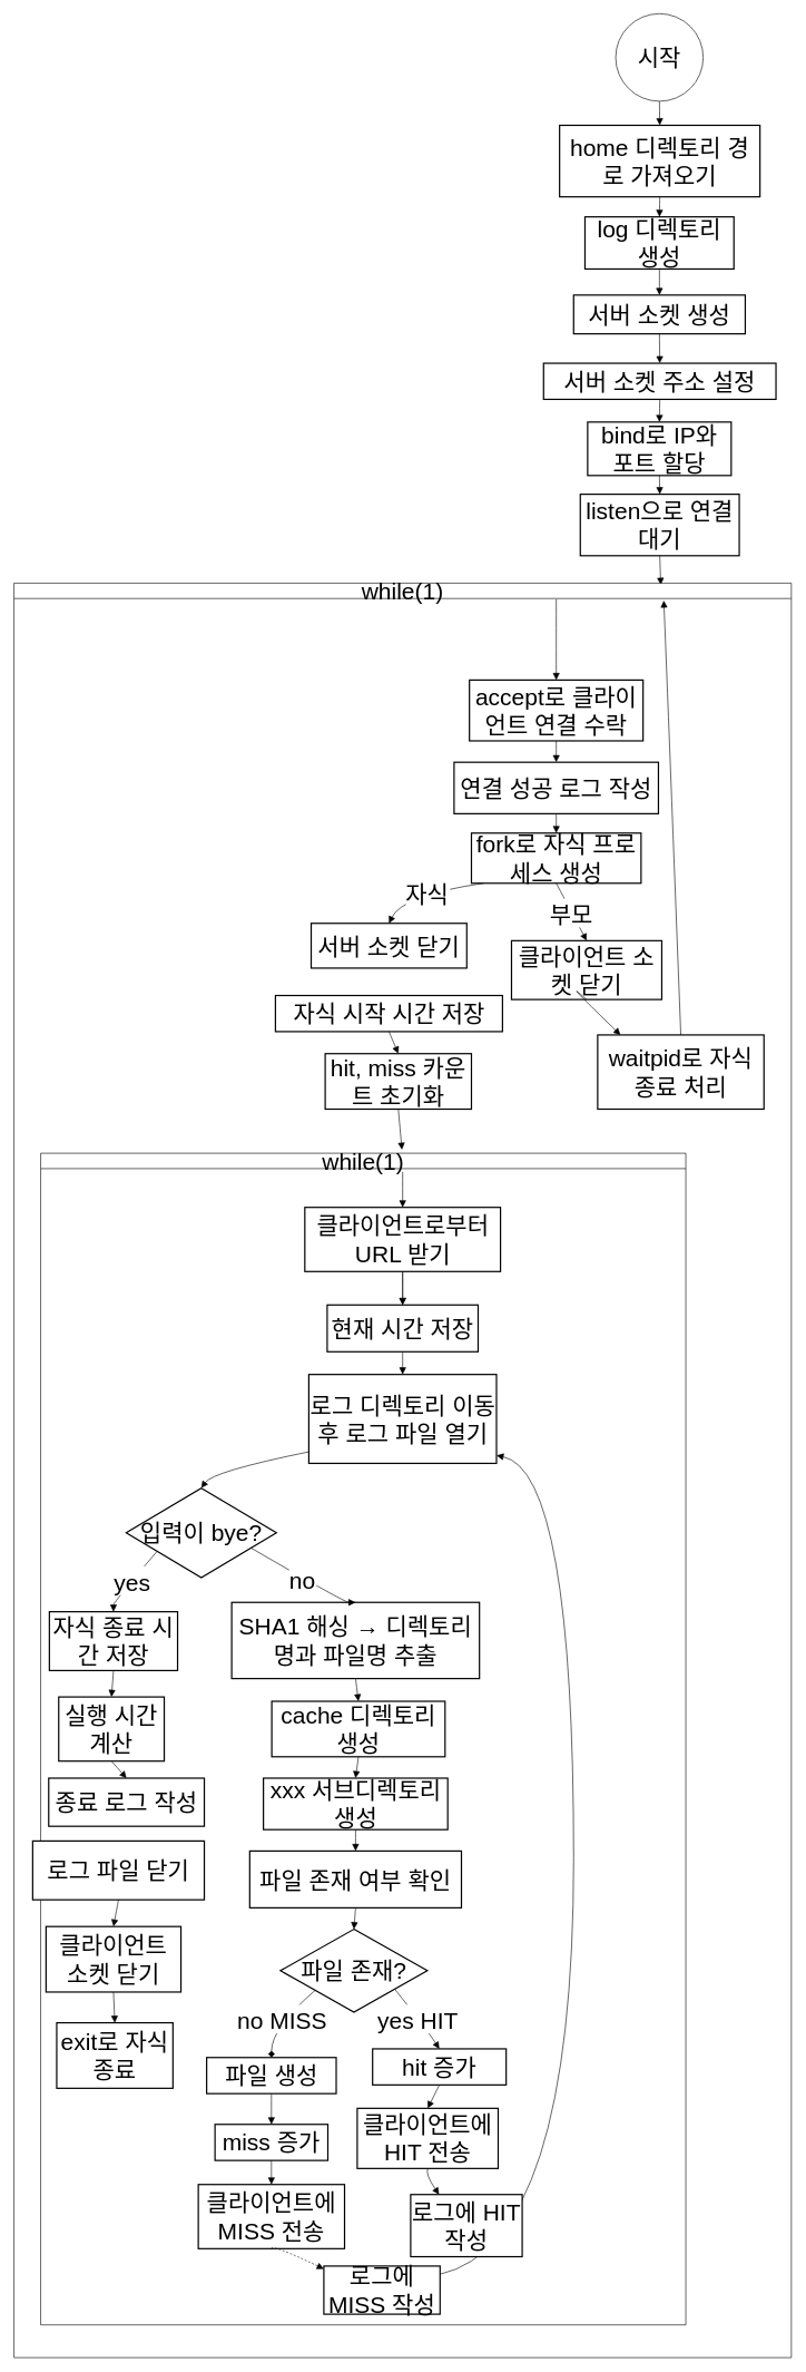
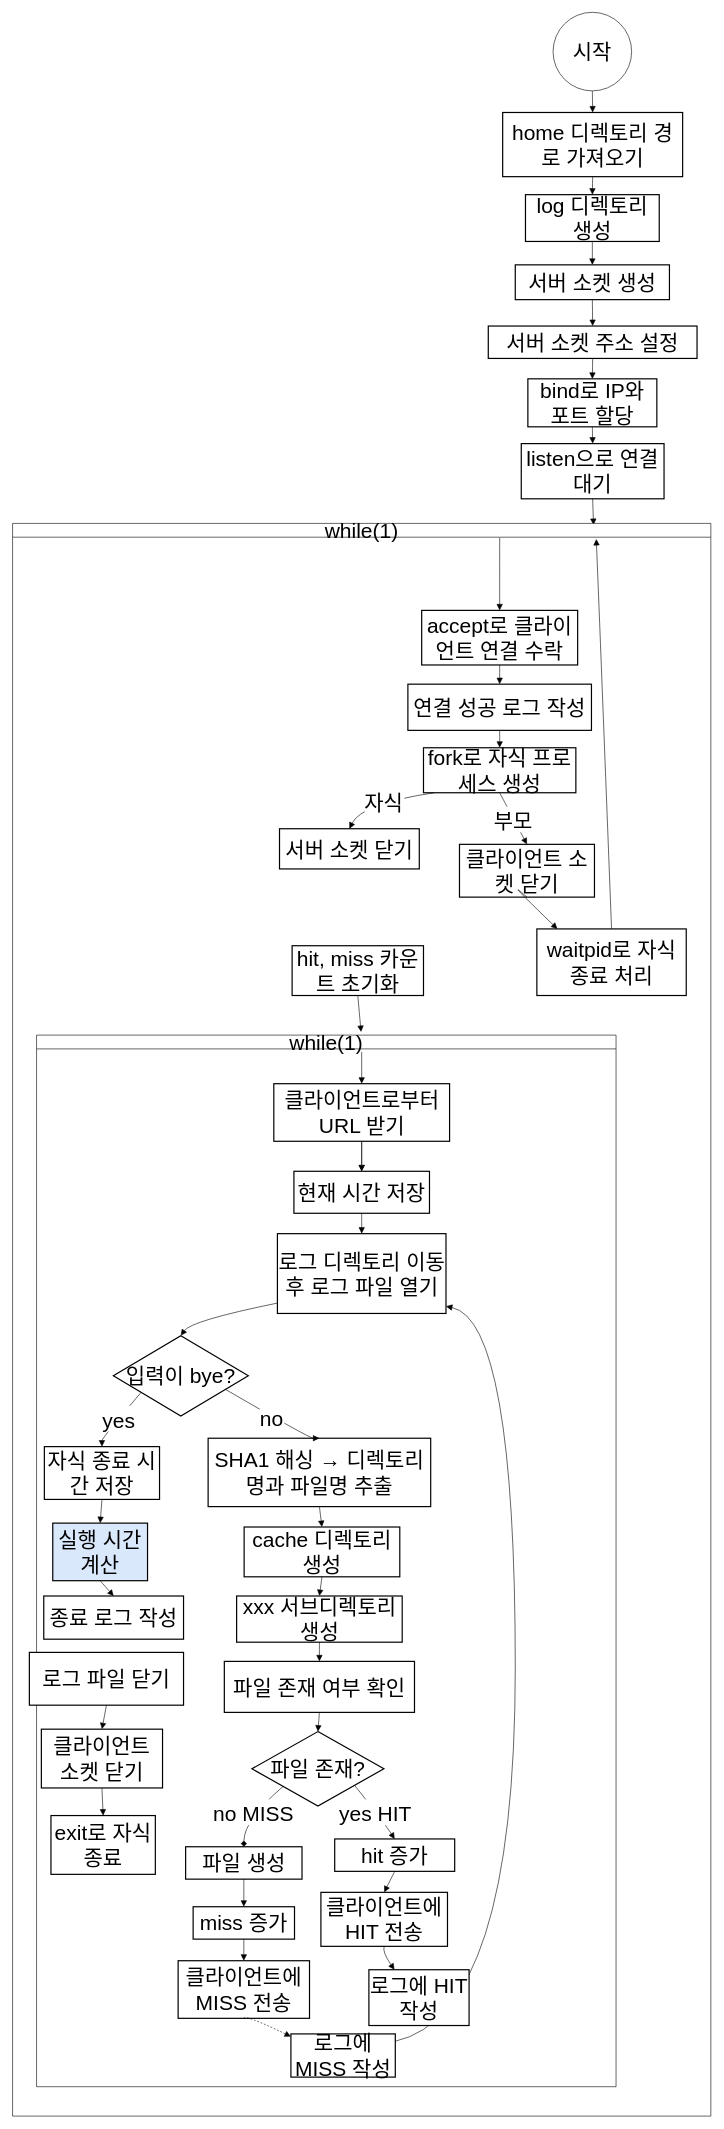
  <mxCell id="0" />
  <mxCell id="1" parent="0" />
  <mxCell id="2" value="home 디렉토리 경로 가져오기" style="whiteSpace=wrap;strokeWidth=2;fontSize=35;fontStyle=0" vertex="1" parent="1"><mxGeometry x="837" y="187" width="300" height="107" as="geometry" /></mxCell>
  <mxCell id="3" value="log 디렉토리 생성" style="whiteSpace=wrap;strokeWidth=2;fontSize=35;fontStyle=0" vertex="1" parent="1"><mxGeometry x="875" y="324" width="223" height="78" as="geometry" /></mxCell>
  <mxCell id="4" value="서버 소켓 생성" style="whiteSpace=wrap;strokeWidth=2;fontSize=35;fontStyle=0" vertex="1" parent="1"><mxGeometry x="858" y="441" width="257" height="58" as="geometry" /></mxCell>
  <mxCell id="5" value="서버 소켓 주소 설정" style="whiteSpace=wrap;strokeWidth=2;fontSize=35;fontStyle=0" vertex="1" parent="1"><mxGeometry x="813" y="543" width="348" height="54" as="geometry" /></mxCell>
  <mxCell id="6" value="bind로 IP와 포트 할당" style="whiteSpace=wrap;strokeWidth=2;fontSize=35;fontStyle=0" vertex="1" parent="1"><mxGeometry x="879" y="631" width="215" height="80" as="geometry" /></mxCell>
  <mxCell id="7" value="listen으로 연결 대기" style="whiteSpace=wrap;strokeWidth=2;fontSize=35;fontStyle=0" vertex="1" parent="1"><mxGeometry x="868" y="739" width="238" height="92" as="geometry" /></mxCell>
  <mxCell id="8" value="accept로 클라이언트 연결 수락" style="whiteSpace=wrap;strokeWidth=2;fontSize=35;fontStyle=0" vertex="1" parent="1"><mxGeometry x="702" y="1017" width="260" height="91" as="geometry" /></mxCell>
  <mxCell id="9" value="자식 종료 시간 저장" style="whiteSpace=wrap;strokeWidth=2;fontSize=35;fontStyle=0" vertex="1" parent="1"><mxGeometry x="73" y="2411" width="192" height="88" as="geometry" /></mxCell>
  <mxCell id="10" value="exit로 자식 종료" style="whiteSpace=wrap;strokeWidth=2;fontSize=35;fontStyle=0" vertex="1" parent="1"><mxGeometry x="84" y="3026" width="174" height="98" as="geometry" /></mxCell>
  <mxCell id="11" value="" style="curved=1;startArrow=none;endArrow=block;exitX=0.5;exitY=1;entryX=0.5;entryY=0;rounded=0;fontSize=35;startSize=8;endSize=8;fontStyle=0" edge="1" parent="1" target="2"><mxGeometry relative="1" as="geometry"><Array as="points" /><mxPoint x="986.5" y="151" as="sourcePoint" /></mxGeometry></mxCell>
  <mxCell id="12" value="" style="curved=1;startArrow=none;endArrow=block;exitX=0.5;exitY=1;entryX=0.5;entryY=0;rounded=0;fontSize=35;startSize=8;endSize=8;fontStyle=0" edge="1" parent="1" source="2" target="3"><mxGeometry relative="1" as="geometry"><Array as="points" /></mxGeometry></mxCell>
  <mxCell id="13" value="" style="curved=1;startArrow=none;endArrow=block;exitX=0.5;exitY=1;entryX=0.5;entryY=0;rounded=0;fontSize=35;startSize=8;endSize=8;fontStyle=0" edge="1" parent="1" source="3" target="4"><mxGeometry relative="1" as="geometry"><Array as="points" /></mxGeometry></mxCell>
  <mxCell id="14" value="" style="curved=1;startArrow=none;endArrow=block;exitX=0.5;exitY=1;entryX=0.5;entryY=0;rounded=0;fontSize=35;startSize=8;endSize=8;fontStyle=0" edge="1" parent="1" source="4" target="5"><mxGeometry relative="1" as="geometry"><Array as="points" /></mxGeometry></mxCell>
  <mxCell id="15" value="" style="curved=1;startArrow=none;endArrow=block;exitX=0.5;exitY=1;entryX=0.5;entryY=0;rounded=0;fontSize=35;startSize=8;endSize=8;fontStyle=0" edge="1" parent="1" source="5" target="6"><mxGeometry relative="1" as="geometry"><Array as="points" /></mxGeometry></mxCell>
  <mxCell id="16" value="" style="curved=1;startArrow=none;endArrow=block;exitX=0.5;exitY=1;entryX=0.5;entryY=0;rounded=0;fontSize=35;startSize=8;endSize=8;fontStyle=0" edge="1" parent="1" source="6" target="7"><mxGeometry relative="1" as="geometry"><Array as="points" /></mxGeometry></mxCell>
  <mxCell id="17" value="" style="curved=1;startArrow=none;endArrow=block;exitX=0.5;exitY=1;entryX=0.832;entryY=0.001;rounded=0;fontSize=35;startSize=8;endSize=8;fontStyle=0;entryDx=0;entryDy=0;entryPerimeter=0;" edge="1" parent="1" source="7" target="26"><mxGeometry relative="1" as="geometry"><Array as="points" /><mxPoint x="987" y="849" as="targetPoint" /></mxGeometry></mxCell>
  <mxCell id="18" value="" style="curved=1;startArrow=none;endArrow=block;entryX=0.5;entryY=0;rounded=0;fontSize=35;startSize=8;endSize=8;fontStyle=0" edge="1" parent="1" target="8"><mxGeometry relative="1" as="geometry"><Array as="points"><mxPoint x="832" y="992" /></Array><mxPoint x="832" y="896" as="sourcePoint" /></mxGeometry></mxCell>
  <mxCell id="19" value="" style="curved=1;startArrow=none;endArrow=block;exitX=0.5;exitY=1;entryX=0.5;entryY=-0.01;rounded=0;fontSize=35;startSize=8;endSize=8;fontStyle=0" edge="1" parent="1" source="8" target="27"><mxGeometry relative="1" as="geometry"><Array as="points" /></mxGeometry></mxCell>
  <mxCell id="20" value="" style="curved=1;startArrow=none;endArrow=block;entryX=0.5;entryY=-0.01;rounded=0;fontSize=35;startSize=8;endSize=8;fontStyle=0" edge="1" parent="1" target="40"><mxGeometry relative="1" as="geometry"><Array as="points" /><mxPoint x="602" y="1753" as="sourcePoint" /></mxGeometry></mxCell>
  <mxCell id="21" value="yes" style="curved=1;startArrow=none;endArrow=block;exitX=0;exitY=0.85;entryX=0.5;entryY=0;rounded=0;fontSize=35;startSize=8;endSize=8;fontStyle=0" edge="1" parent="1" source="46" target="9"><mxGeometry relative="1" as="geometry"><Array as="points"><mxPoint x="169" y="2397" /></Array></mxGeometry></mxCell>
  <mxCell id="22" value="" style="curved=1;startArrow=none;endArrow=block;exitX=0.5;exitY=1;entryX=0.5;entryY=0;rounded=0;fontSize=35;startSize=8;endSize=8;fontStyle=0" edge="1" parent="1" source="9" target="76"><mxGeometry relative="1" as="geometry"><Array as="points" /></mxGeometry></mxCell>
  <mxCell id="23" value="" style="curved=1;startArrow=none;endArrow=block;exitX=0.5;exitY=1;entryX=0.5;entryY=-0.01;rounded=0;fontSize=35;startSize=8;endSize=8;fontStyle=0" edge="1" parent="1" source="73" target="10"><mxGeometry relative="1" as="geometry"><Array as="points" /></mxGeometry></mxCell>
  <mxCell id="24" value="" style="curved=1;startArrow=none;endArrow=block;exitX=0.5;exitY=-0.01;rounded=0;fontSize=35;startSize=8;endSize=8;fontStyle=0" edge="1" parent="1" source="28"><mxGeometry relative="1" as="geometry"><Array as="points"><mxPoint x="997" y="992" /></Array><mxPoint x="993" y="898" as="targetPoint" /></mxGeometry></mxCell>
  <mxCell id="25" value="&lt;span&gt;시작&lt;/span&gt;" style="ellipse;whiteSpace=wrap;html=1;aspect=fixed;fontSize=35;fontStyle=0" vertex="1" parent="1"><mxGeometry x="921" y="20" width="131" height="131" as="geometry" /></mxCell>
  <mxCell id="26" value="&lt;font style=&quot;font-size: 35px;&quot;&gt;while(1)&lt;/font&gt;" style="swimlane;whiteSpace=wrap;html=1;startSize=23;fontStyle=0" vertex="1" parent="1"><mxGeometry x="20" y="872" width="1164" height="2655" as="geometry" /></mxCell>
  <mxCell id="27" value="연결 성공 로그 작성" style="whiteSpace=wrap;strokeWidth=2;fontSize=35;fontStyle=0" vertex="1" parent="26"><mxGeometry x="659" y="268" width="306" height="77" as="geometry" /></mxCell>
  <mxCell id="28" value="waitpid로 자식 종료 처리" style="whiteSpace=wrap;strokeWidth=2;fontSize=35;fontStyle=0" vertex="1" parent="26"><mxGeometry x="874" y="676" width="249" height="111" as="geometry" /></mxCell>
  <mxCell id="29" value="클라이언트 소켓 닫기" style="whiteSpace=wrap;strokeWidth=2;fontSize=35;fontStyle=0" vertex="1" parent="26"><mxGeometry x="745" y="535" width="225" height="88" as="geometry" /></mxCell>
  <mxCell id="30" value="" style="curved=1;startArrow=none;endArrow=block;exitX=0.5;exitY=0.99;entryX=0.13;entryY=-0.01;rounded=0;fontSize=35;startSize=8;endSize=8;fontStyle=0" edge="1" parent="26" source="29" target="28"><mxGeometry relative="1" as="geometry"><Array as="points"><mxPoint x="812" y="583" /></Array></mxGeometry></mxCell>
  <mxCell id="31" value="fork로 자식 프로세스 생성" style="whiteSpace=wrap;strokeWidth=2;fontSize=35;fontStyle=0" vertex="1" parent="26"><mxGeometry x="685" y="374" width="254" height="75" as="geometry" /></mxCell>
  <mxCell id="32" value="" style="curved=1;startArrow=none;endArrow=block;exitX=0.5;exitY=0.99;entryX=0.5;entryY=-0.01;rounded=0;fontSize=35;startSize=8;endSize=8;fontStyle=0" edge="1" parent="26" source="27" target="31"><mxGeometry relative="1" as="geometry"><Array as="points" /></mxGeometry></mxCell>
  <mxCell id="33" value="부모" style="curved=1;startArrow=none;endArrow=block;exitX=0.5;exitY=0.99;entryX=0.5;entryY=-0.01;rounded=0;fontSize=35;startSize=8;endSize=8;fontStyle=0" edge="1" parent="26" source="31" target="29"><mxGeometry relative="1" as="geometry"><Array as="points" /></mxGeometry></mxCell>
  <mxCell id="34" value="서버 소켓 닫기" style="whiteSpace=wrap;strokeWidth=2;fontSize=35;fontStyle=0" vertex="1" parent="26"><mxGeometry x="445" y="509" width="233" height="67" as="geometry" /></mxCell>
  <mxCell id="35" value="자식" style="curved=1;startArrow=none;endArrow=block;exitX=0.08;exitY=0.99;entryX=0.5;entryY=-0.01;rounded=0;fontSize=35;startSize=8;endSize=8;fontStyle=0" edge="1" parent="26" source="31" target="34"><mxGeometry relative="1" as="geometry"><Array as="points"><mxPoint x="582" y="467" /></Array></mxGeometry></mxCell>
- <mxCell id="36" value="자식 시작 시간 저장" style="whiteSpace=wrap;strokeWidth=2;fontSize=35;fontStyle=0" vertex="1" parent="26"><mxGeometry x="391.5" y="617" width="340" height="54" as="geometry" /></mxCell>
  <mxCell id="37" value="hit, miss 카운트 초기화" style="whiteSpace=wrap;strokeWidth=2;fontSize=35;fontStyle=0" vertex="1" parent="26"><mxGeometry x="466" y="704" width="219" height="83" as="geometry" /></mxCell>
- <mxCell id="38" value="" style="curved=1;startArrow=none;endArrow=block;exitX=0.5;exitY=0.99;entryX=0.5;entryY=-0.01;rounded=0;fontSize=35;startSize=8;endSize=8;fontStyle=0" edge="1" parent="26" source="36" target="37"><mxGeometry relative="1" as="geometry"><Array as="points" /></mxGeometry></mxCell>
  <mxCell id="39" value="&lt;font style=&quot;font-size: 35px; font-weight: normal;&quot;&gt;while(1)&lt;/font&gt;" style="swimlane;whiteSpace=wrap;html=1;startSize=23;" vertex="1" parent="26"><mxGeometry x="40" y="853" width="966" height="1753" as="geometry" /></mxCell>
  <mxCell id="40" value="클라이언트로부터 URL 받기" style="whiteSpace=wrap;strokeWidth=2;fontSize=35;fontStyle=0" vertex="1" parent="39"><mxGeometry x="395.5" y="81" width="293" height="96" as="geometry" /></mxCell>
  <mxCell id="41" value="현재 시간 저장" style="whiteSpace=wrap;strokeWidth=2;fontSize=35;fontStyle=0" vertex="1" parent="39"><mxGeometry x="429" y="227" width="226" height="70" as="geometry" /></mxCell>
  <mxCell id="42" value="" style="curved=1;startArrow=none;endArrow=block;exitX=0.5;exitY=0.99;entryX=0.5;entryY=-0.01;rounded=0;fontSize=35;startSize=8;endSize=8;fontStyle=0" edge="1" parent="39" source="40" target="41"><mxGeometry relative="1" as="geometry"><Array as="points" /></mxGeometry></mxCell>
  <mxCell id="43" value="" style="edgeStyle=none;curved=1;rounded=0;orthogonalLoop=1;jettySize=auto;html=1;fontSize=12;startSize=8;endSize=8;" edge="1" parent="39" source="40" target="41"><mxGeometry relative="1" as="geometry" /></mxCell>
  <mxCell id="44" value="로그 디렉토리 이동 후 로그 파일 열기" style="whiteSpace=wrap;strokeWidth=2;fontSize=35;fontStyle=0" vertex="1" parent="39"><mxGeometry x="401.5" y="331" width="281" height="133" as="geometry" /></mxCell>
  <mxCell id="45" value="" style="curved=1;startArrow=none;endArrow=block;exitX=0.5;exitY=0.99;entryX=0.5;entryY=-0.01;rounded=0;fontSize=35;startSize=8;endSize=8;fontStyle=0" edge="1" parent="39" source="41" target="44"><mxGeometry relative="1" as="geometry"><Array as="points" /></mxGeometry></mxCell>
  <mxCell id="46" value="입력이 bye?" style="rhombus;strokeWidth=2;whiteSpace=wrap;fontSize=35;fontStyle=0" vertex="1" parent="39"><mxGeometry x="128" y="501" width="225" height="134" as="geometry" /></mxCell>
  <mxCell id="47" value="" style="curved=1;startArrow=none;endArrow=block;exitX=0;exitY=0.87;entryX=0.5;entryY=0;rounded=0;fontSize=35;startSize=8;endSize=8;fontStyle=0" edge="1" parent="39" source="44" target="46"><mxGeometry relative="1" as="geometry"><Array as="points"><mxPoint x="258" y="476" /></Array></mxGeometry></mxCell>
  <mxCell id="48" value="SHA1 해싱 → 디렉토리명과 파일명 추출" style="whiteSpace=wrap;strokeWidth=2;fontSize=35;fontStyle=0" vertex="1" parent="39"><mxGeometry x="286" y="672" width="371" height="114" as="geometry" /></mxCell>
  <mxCell id="49" value="no" style="curved=1;startArrow=none;endArrow=block;exitX=1.01;exitY=0.76;entryX=0.5;entryY=0;rounded=0;fontSize=35;startSize=8;endSize=8;fontStyle=0" edge="1" parent="39" source="46" target="48"><mxGeometry relative="1" as="geometry"><Array as="points"><mxPoint x="455" y="672" /></Array></mxGeometry></mxCell>
  <mxCell id="50" value="cache 디렉토리 생성" style="whiteSpace=wrap;strokeWidth=2;fontSize=35;fontStyle=0" vertex="1" parent="39"><mxGeometry x="346" y="820" width="259.5" height="83" as="geometry" /></mxCell>
  <mxCell id="51" value="" style="curved=1;startArrow=none;endArrow=block;exitX=0.5;exitY=1;entryX=0.5;entryY=0;rounded=0;fontSize=35;startSize=8;endSize=8;fontStyle=0" edge="1" parent="39" source="48" target="50"><mxGeometry relative="1" as="geometry"><Array as="points" /></mxGeometry></mxCell>
  <mxCell id="52" value="xxx 서브디렉토리 생성" style="whiteSpace=wrap;strokeWidth=2;fontSize=35;fontStyle=0" vertex="1" parent="39"><mxGeometry x="333.5" y="935" width="276" height="77" as="geometry" /></mxCell>
  <mxCell id="53" value="" style="curved=1;startArrow=none;endArrow=block;exitX=0.5;exitY=1;entryX=0.5;entryY=0;rounded=0;fontSize=35;startSize=8;endSize=8;fontStyle=0" edge="1" parent="39" source="50" target="52"><mxGeometry relative="1" as="geometry"><Array as="points" /></mxGeometry></mxCell>
  <mxCell id="54" value="파일 존재 여부 확인" style="whiteSpace=wrap;strokeWidth=2;fontSize=35;fontStyle=0" vertex="1" parent="39"><mxGeometry x="313" y="1044" width="317" height="85" as="geometry" /></mxCell>
  <mxCell id="55" value="" style="curved=1;startArrow=none;endArrow=block;exitX=0.5;exitY=1;entryX=0.5;entryY=0;rounded=0;fontSize=35;startSize=8;endSize=8;fontStyle=0" edge="1" parent="39" source="52" target="54"><mxGeometry relative="1" as="geometry"><Array as="points" /></mxGeometry></mxCell>
  <mxCell id="56" value="파일 존재?" style="rhombus;strokeWidth=2;whiteSpace=wrap;fontSize=35;fontStyle=0" vertex="1" parent="39"><mxGeometry x="359" y="1161" width="220" height="124" as="geometry" /></mxCell>
  <mxCell id="57" value="" style="curved=1;startArrow=none;endArrow=block;exitX=0.5;exitY=1;entryX=0.5;entryY=0;rounded=0;fontSize=35;startSize=8;endSize=8;fontStyle=0" edge="1" parent="39" source="54" target="56"><mxGeometry relative="1" as="geometry"><Array as="points" /></mxGeometry></mxCell>
  <mxCell id="58" value="파일 생성" style="whiteSpace=wrap;strokeWidth=2;fontSize=35;fontStyle=0" vertex="1" parent="39"><mxGeometry x="248.5" y="1353" width="194" height="54" as="geometry" /></mxCell>
  <mxCell id="59" value="no MISS" style="curved=1;startArrow=none;endArrow=diamond;exitX=0;exitY=0.95;entryX=0.5;entryY=-0.01;rounded=0;fontSize=35;startSize=8;endSize=8;fontStyle=0;" edge="1" parent="39" source="56" target="58"><mxGeometry relative="1" as="geometry"><Array as="points"><mxPoint x="346" y="1308" /></Array></mxGeometry></mxCell>
  <mxCell id="60" value="miss 증가" style="whiteSpace=wrap;strokeWidth=2;fontSize=35;fontStyle=0" vertex="1" parent="39"><mxGeometry x="261" y="1453" width="169" height="54" as="geometry" /></mxCell>
  <mxCell id="61" value="" style="curved=1;startArrow=none;endArrow=block;exitX=0.5;exitY=0.99;entryX=0.5;entryY=-0.01;rounded=0;fontSize=35;startSize=8;endSize=8;fontStyle=0" edge="1" parent="39" source="58" target="60"><mxGeometry relative="1" as="geometry"><Array as="points" /></mxGeometry></mxCell>
  <mxCell id="62" value="hit 증가" style="whiteSpace=wrap;strokeWidth=2;fontSize=35;fontStyle=0" vertex="1" parent="39"><mxGeometry x="497" y="1340" width="200" height="54" as="geometry" /></mxCell>
  <mxCell id="63" value="yes HIT" style="curved=1;startArrow=none;endArrow=block;exitX=1;exitY=0.9;entryX=0.5;entryY=-0.01;rounded=0;fontSize=35;startSize=8;endSize=8;fontStyle=0" edge="1" parent="39" source="56" target="62"><mxGeometry relative="1" as="geometry"><Array as="points"><mxPoint x="576" y="1308" /></Array></mxGeometry></mxCell>
  <mxCell id="64" value="클라이언트에 HIT 전송" style="whiteSpace=wrap;strokeWidth=2;fontSize=35;fontStyle=0" vertex="1" parent="39"><mxGeometry x="474" y="1429" width="211" height="90" as="geometry" /></mxCell>
  <mxCell id="65" value="" style="curved=1;startArrow=none;endArrow=block;exitX=0.5;exitY=0.99;entryX=0.5;entryY=-0.01;rounded=0;fontSize=35;startSize=8;endSize=8;fontStyle=0" edge="1" parent="39" source="62" target="64"><mxGeometry relative="1" as="geometry"><Array as="points" /></mxGeometry></mxCell>
  <mxCell id="66" value="클라이언트에 MISS 전송" style="whiteSpace=wrap;strokeWidth=2;fontSize=35;fontStyle=0" vertex="1" parent="39"><mxGeometry x="236" y="1543" width="219" height="96" as="geometry" /></mxCell>
  <mxCell id="67" value="" style="curved=1;startArrow=none;endArrow=block;exitX=0.5;exitY=0.99;entryX=0.5;entryY=-0.01;rounded=0;fontSize=35;startSize=8;endSize=8;fontStyle=0" edge="1" parent="39" source="60" target="66"><mxGeometry relative="1" as="geometry"><Array as="points" /></mxGeometry></mxCell>
  <mxCell id="68" value="로그에 MISS 작성" style="whiteSpace=wrap;strokeWidth=2;fontSize=35;fontStyle=0" vertex="1" parent="39"><mxGeometry x="424" y="1665" width="174" height="72" as="geometry" /></mxCell>
  <mxCell id="69" value="" style="curved=1;startArrow=none;endArrow=block;exitX=0.5;exitY=0.99;entryX=0;entryY=0.06;rounded=0;fontSize=35;startSize=8;endSize=8;fontStyle=0;dashed=1;" edge="1" parent="39" source="66" target="68"><mxGeometry relative="1" as="geometry"><Array as="points"><mxPoint x="346" y="1632" /></Array></mxGeometry></mxCell>
  <mxCell id="70" value="" style="curved=1;startArrow=none;endArrow=block;exitX=1;exitY=0.17;entryX=1;entryY=0.91;rounded=0;fontSize=35;startSize=8;endSize=8;fontStyle=0" edge="1" parent="39" source="68" target="44"><mxGeometry relative="1" as="geometry"><Array as="points"><mxPoint x="798" y="1632" /><mxPoint x="798" y="476" /></Array></mxGeometry></mxCell>
  <mxCell id="71" value="로그에 HIT 작성" style="whiteSpace=wrap;strokeWidth=2;fontSize=35;fontStyle=0" vertex="1" parent="39"><mxGeometry x="554" y="1558" width="167" height="93" as="geometry" /></mxCell>
  <mxCell id="72" value="" style="curved=1;startArrow=none;endArrow=block;exitX=0.5;exitY=0.99;entryX=0.25;entryY=-0.01;rounded=0;fontSize=35;startSize=8;endSize=8;fontStyle=0" edge="1" parent="39" source="64" target="71"><mxGeometry relative="1" as="geometry"><Array as="points"><mxPoint x="576" y="1528" /></Array></mxGeometry></mxCell>
  <mxCell id="73" value="클라이언트 소켓 닫기" style="whiteSpace=wrap;strokeWidth=2;fontSize=35;fontStyle=0" vertex="1" parent="39"><mxGeometry x="8" y="1157" width="202" height="98" as="geometry" /></mxCell>
  <mxCell id="74" value="로그 파일 닫기" style="whiteSpace=wrap;strokeWidth=2;fontSize=35;fontStyle=0" vertex="1" parent="39"><mxGeometry x="-12" y="1029" width="257" height="88" as="geometry" /></mxCell>
  <mxCell id="75" value="" style="curved=1;startArrow=none;endArrow=block;exitX=0.5;exitY=1;entryX=0.5;entryY=0;rounded=0;fontSize=35;startSize=8;endSize=8;fontStyle=0" edge="1" parent="39" source="74" target="73"><mxGeometry relative="1" as="geometry"><Array as="points" /></mxGeometry></mxCell>
- <mxCell id="76" value="실행 시간 계산" style="whiteSpace=wrap;strokeWidth=2;fontSize=35;fontStyle=0" vertex="1" parent="39"><mxGeometry x="27" y="813.5" width="158" height="96" as="geometry" /></mxCell>
+ <mxCell id="76" value="실행 시간 계산" style="whiteSpace=wrap;strokeWidth=2;fontSize=35;fontStyle=0;fillColor=#dae8fc;" vertex="1" parent="39"><mxGeometry x="27" y="813.5" width="158" height="96" as="geometry" /></mxCell>
  <mxCell id="77" value="종료 로그 작성" style="whiteSpace=wrap;strokeWidth=2;fontSize=35;fontStyle=0" vertex="1" parent="39"><mxGeometry x="12" y="935" width="233" height="72" as="geometry" /></mxCell>
  <mxCell id="78" value="" style="curved=1;startArrow=none;endArrow=block;exitX=0.5;exitY=1;entryX=0.5;entryY=0;rounded=0;fontSize=35;startSize=8;endSize=8;fontStyle=0" edge="1" parent="39" source="76" target="77"><mxGeometry relative="1" as="geometry"><Array as="points" /></mxGeometry></mxCell>
  <mxCell id="79" value="" style="curved=1;startArrow=none;endArrow=block;exitX=0.5;exitY=0.99;entryX=0.56;entryY=-0.003;rounded=0;fontSize=35;startSize=8;endSize=8;fontStyle=0;entryDx=0;entryDy=0;entryPerimeter=0;" edge="1" parent="26" source="37" target="39"><mxGeometry relative="1" as="geometry"><Array as="points" /><mxPoint x="582" y="816.0" as="targetPoint" /></mxGeometry></mxCell>
